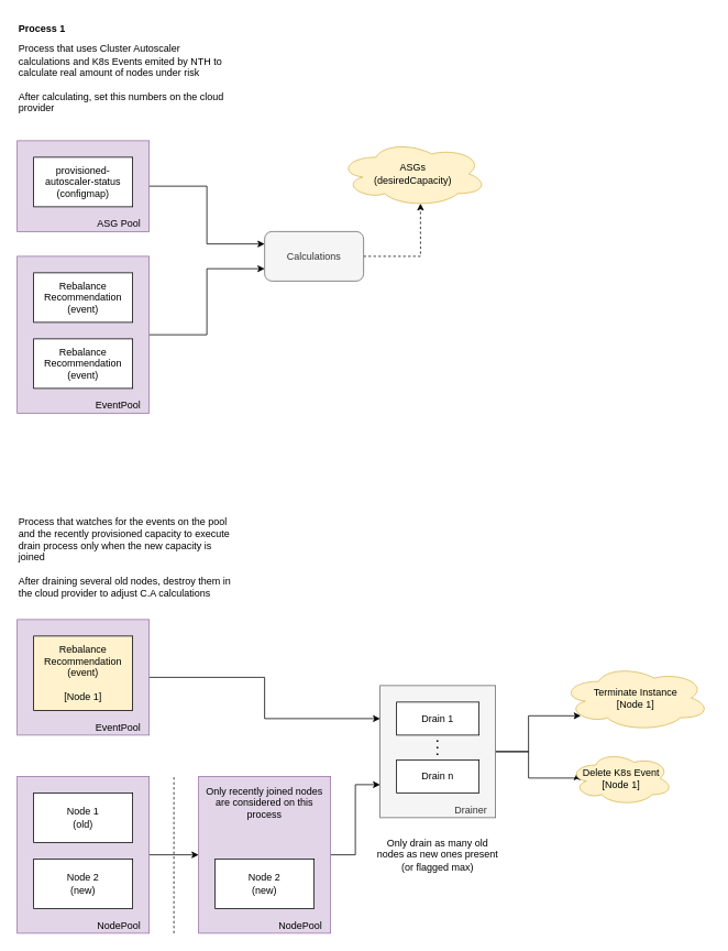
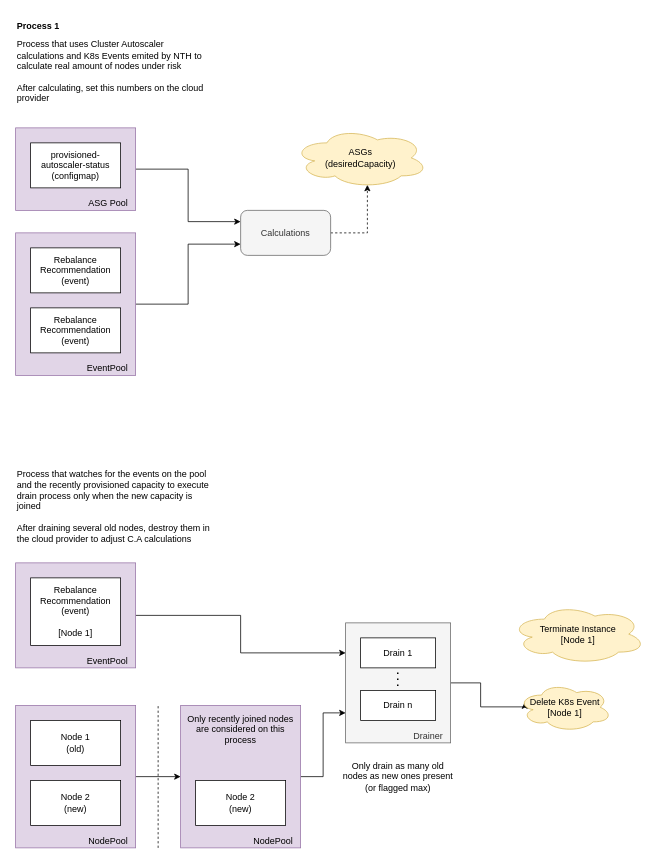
  <mxCell id="0" />
  <mxCell id="1" parent="0" />
  <mxCell id="2" style="edgeStyle=orthogonalEdgeStyle;rounded=0;orthogonalLoop=1;jettySize=auto;html=1;exitX=1;exitY=0.5;exitDx=0;exitDy=0;entryX=0;entryY=0.25;entryDx=0;entryDy=0;" edge="1" parent="1" source="3" target="10"><mxGeometry relative="1" as="geometry" /></mxCell>
  <mxCell id="3" value="&lt;div&gt;ASG Pool&lt;/div&gt;" style="rounded=0;whiteSpace=wrap;html=1;align=right;verticalAlign=bottom;spacingRight=8;fillColor=#e1d5e7;strokeColor=#9673a6;" vertex="1" parent="1"><mxGeometry x="20" y="170" width="160" height="110" as="geometry" /></mxCell>
  <mxCell id="4" style="edgeStyle=orthogonalEdgeStyle;rounded=0;orthogonalLoop=1;jettySize=auto;html=1;entryX=0;entryY=0.75;entryDx=0;entryDy=0;" edge="1" parent="1" source="5" target="10"><mxGeometry relative="1" as="geometry" /></mxCell>
  <mxCell id="5" value="EventPool" style="rounded=0;whiteSpace=wrap;html=1;verticalAlign=bottom;align=right;spacingRight=8;fillColor=#e1d5e7;strokeColor=#9673a6;" vertex="1" parent="1"><mxGeometry x="20" y="310" width="160" height="190" as="geometry" /></mxCell>
  <mxCell id="6" value="&lt;div&gt;Rebalance Recommendation&lt;/div&gt;&lt;div&gt;(event)&lt;/div&gt;" style="rounded=0;whiteSpace=wrap;html=1;" vertex="1" parent="1"><mxGeometry x="40" y="330" width="120" height="60" as="geometry" /></mxCell>
  <mxCell id="7" value="&lt;div&gt;provisioned-autoscaler-status&lt;/div&gt;&lt;div&gt;(configmap)&lt;/div&gt;" style="rounded=0;whiteSpace=wrap;html=1;" vertex="1" parent="1"><mxGeometry x="40" y="190" width="120" height="60" as="geometry" /></mxCell>
  <mxCell id="8" value="&lt;div&gt;Rebalance Recommendation&lt;/div&gt;&lt;div&gt;(event)&lt;/div&gt;" style="rounded=0;whiteSpace=wrap;html=1;" vertex="1" parent="1"><mxGeometry x="40" y="410" width="120" height="60" as="geometry" /></mxCell>
  <mxCell id="9" style="edgeStyle=orthogonalEdgeStyle;rounded=0;orthogonalLoop=1;jettySize=auto;html=1;exitX=1;exitY=0.5;exitDx=0;exitDy=0;entryX=0.55;entryY=0.95;entryDx=0;entryDy=0;entryPerimeter=0;dashed=1;" edge="1" parent="1" source="10" target="11"><mxGeometry relative="1" as="geometry" /></mxCell>
  <mxCell id="10" value="Calculations" style="whiteSpace=wrap;html=1;fillColor=#f5f5f5;fontColor=#333333;strokeColor=#666666;rounded=1;" vertex="1" parent="1"><mxGeometry x="320" y="280" width="120" height="60" as="geometry" /></mxCell>
- <mxCell id="11" value="&lt;div&gt;ASGs&lt;/div&gt;&lt;div&gt;(desiredCapacity)&lt;br&gt;&lt;/div&gt;" style="ellipse;shape=cloud;whiteSpace=wrap;html=1;fillColor=#fff2cc;strokeColor=#d6b656;" vertex="1" parent="1"><mxGeometry x="410" y="170" width="180" height="80" as="geometry" /></mxCell>
+ <mxCell id="11" value="&lt;div&gt;ASGs&lt;/div&gt;&lt;div&gt;(desiredCapacity)&lt;br&gt;&lt;/div&gt;" style="ellipse;shape=cloud;whiteSpace=wrap;html=1;fillColor=#fff2cc;strokeColor=#d6b656;" vertex="1" parent="1"><mxGeometry x="390" y="170" width="180" height="80" as="geometry" /></mxCell>
  <mxCell id="12" value="Process 1" style="text;html=1;strokeColor=none;fillColor=none;align=left;verticalAlign=middle;whiteSpace=wrap;rounded=0;fontStyle=1" vertex="1" parent="1"><mxGeometry x="20" y="20" width="60" height="30" as="geometry" /></mxCell>
  <mxCell id="13" style="edgeStyle=orthogonalEdgeStyle;rounded=0;orthogonalLoop=1;jettySize=auto;html=1;entryX=0;entryY=0.25;entryDx=0;entryDy=0;fontSize=12;" edge="1" parent="1" source="14" target="27"><mxGeometry relative="1" as="geometry" /></mxCell>
  <mxCell id="14" value="EventPool" style="rounded=0;whiteSpace=wrap;html=1;verticalAlign=bottom;align=right;spacingRight=8;strokeColor=#9673a6;fillColor=#e1d5e7;" vertex="1" parent="1"><mxGeometry x="20" y="750" width="160" height="140" as="geometry" /></mxCell>
- <mxCell id="15" value="&lt;div&gt;Rebalance Recommendation&lt;/div&gt;&lt;div&gt;(event)&lt;/div&gt;&lt;div&gt;&lt;br&gt;&lt;/div&gt;&lt;div&gt;[Node 1]&lt;br&gt;&lt;/div&gt;" style="rounded=0;whiteSpace=wrap;html=1;fillColor=#fff2cc;" vertex="1" parent="1"><mxGeometry x="40" y="770" width="120" height="90" as="geometry" /></mxCell>
+ <mxCell id="15" value="&lt;div&gt;Rebalance Recommendation&lt;/div&gt;&lt;div&gt;(event)&lt;/div&gt;&lt;div&gt;&lt;br&gt;&lt;/div&gt;&lt;div&gt;[Node 1]&lt;br&gt;&lt;/div&gt;" style="rounded=0;whiteSpace=wrap;html=1;" vertex="1" parent="1"><mxGeometry x="40" y="770" width="120" height="90" as="geometry" /></mxCell>
  <mxCell id="16" style="edgeStyle=orthogonalEdgeStyle;rounded=0;orthogonalLoop=1;jettySize=auto;html=1;exitX=1;exitY=0.5;exitDx=0;exitDy=0;entryX=0;entryY=0.5;entryDx=0;entryDy=0;" edge="1" parent="1" source="17" target="22"><mxGeometry relative="1" as="geometry" /></mxCell>
  <mxCell id="17" value="NodePool" style="rounded=0;whiteSpace=wrap;html=1;verticalAlign=bottom;align=right;spacingRight=8;fillColor=#e1d5e7;strokeColor=#9673a6;" vertex="1" parent="1"><mxGeometry x="20" y="940" width="160" height="190" as="geometry" /></mxCell>
  <mxCell id="18" value="&lt;div&gt;Node 1&lt;/div&gt;&lt;div&gt;(old)&lt;br&gt;&lt;/div&gt;" style="rounded=0;whiteSpace=wrap;html=1;" vertex="1" parent="1"><mxGeometry x="40" y="960" width="120" height="60" as="geometry" /></mxCell>
  <mxCell id="19" value="&lt;div&gt;Node 2&lt;/div&gt;(new)" style="rounded=0;whiteSpace=wrap;html=1;" vertex="1" parent="1"><mxGeometry x="40" y="1040" width="120" height="60" as="geometry" /></mxCell>
  <mxCell id="20" value="" style="endArrow=none;dashed=1;html=1;rounded=0;" edge="1" parent="1"><mxGeometry width="50" height="50" relative="1" as="geometry"><mxPoint x="210" y="1130" as="sourcePoint" /><mxPoint x="210" y="940" as="targetPoint" /></mxGeometry></mxCell>
  <mxCell id="21" style="edgeStyle=orthogonalEdgeStyle;rounded=0;orthogonalLoop=1;jettySize=auto;html=1;entryX=0;entryY=0.75;entryDx=0;entryDy=0;fontSize=12;" edge="1" parent="1" source="22" target="27"><mxGeometry relative="1" as="geometry" /></mxCell>
  <mxCell id="22" value="NodePool" style="rounded=0;whiteSpace=wrap;html=1;verticalAlign=bottom;align=right;spacingRight=8;fillColor=#e1d5e7;strokeColor=#9673a6;" vertex="1" parent="1"><mxGeometry x="240" y="940" width="160" height="190" as="geometry" /></mxCell>
  <mxCell id="23" value="&lt;div&gt;Node 2&lt;/div&gt;(new)" style="rounded=0;whiteSpace=wrap;html=1;" vertex="1" parent="1"><mxGeometry x="260" y="1040" width="120" height="60" as="geometry" /></mxCell>
  <mxCell id="24" value="Only recently joined nodes are considered on this process" style="text;html=1;strokeColor=none;fillColor=none;align=center;verticalAlign=middle;whiteSpace=wrap;rounded=0;fontSize=12;" vertex="1" parent="1"><mxGeometry x="245" y="947" width="150" height="50" as="geometry" /></mxCell>
- <mxCell id="25" style="edgeStyle=orthogonalEdgeStyle;rounded=0;orthogonalLoop=1;jettySize=auto;html=1;entryX=0.13;entryY=0.77;entryDx=0;entryDy=0;entryPerimeter=0;fontSize=12;" edge="1" parent="1" source="27" target="32"><mxGeometry relative="1" as="geometry" /></mxCell>
  <mxCell id="26" style="edgeStyle=orthogonalEdgeStyle;rounded=0;orthogonalLoop=1;jettySize=auto;html=1;exitX=1;exitY=0.5;exitDx=0;exitDy=0;entryX=0.07;entryY=0.4;entryDx=0;entryDy=0;entryPerimeter=0;fontSize=12;" edge="1" parent="1" source="27" target="33"><mxGeometry relative="1" as="geometry"><Array as="points"><mxPoint x="640" y="910" /><mxPoint x="640" y="942" /></Array></mxGeometry></mxCell>
  <mxCell id="27" value="Drainer" style="rounded=0;whiteSpace=wrap;html=1;fontSize=12;verticalAlign=bottom;align=right;spacingRight=8;fillColor=#f5f5f5;fontColor=#333333;strokeColor=#666666;" vertex="1" parent="1"><mxGeometry x="460" y="830" width="140" height="160" as="geometry" /></mxCell>
  <mxCell id="28" value="Drain 1" style="rounded=0;whiteSpace=wrap;html=1;fontSize=12;" vertex="1" parent="1"><mxGeometry x="480" y="850" width="100" height="40" as="geometry" /></mxCell>
  <mxCell id="29" value="Only drain as many old nodes as new ones present (or flagged max)" style="text;html=1;strokeColor=none;fillColor=none;align=center;verticalAlign=middle;whiteSpace=wrap;rounded=0;fontSize=12;" vertex="1" parent="1"><mxGeometry x="455" y="1010" width="150" height="50" as="geometry" /></mxCell>
  <mxCell id="30" value="Drain n" style="rounded=0;whiteSpace=wrap;html=1;fontSize=12;" vertex="1" parent="1"><mxGeometry x="480" y="920" width="100" height="40" as="geometry" /></mxCell>
  <mxCell id="31" value="" style="endArrow=none;dashed=1;html=1;dashPattern=1 3;strokeWidth=2;rounded=0;fontSize=12;" edge="1" parent="1"><mxGeometry width="50" height="50" relative="1" as="geometry"><mxPoint x="529.5" y="914" as="sourcePoint" /><mxPoint x="529.5" y="894" as="targetPoint" /></mxGeometry></mxCell>
  <mxCell id="32" value="&lt;div&gt;Terminate Instance&lt;/div&gt;&lt;div&gt;[Node 1]&lt;br&gt;&lt;/div&gt;" style="ellipse;shape=cloud;whiteSpace=wrap;html=1;fillColor=#fff2cc;strokeColor=#d6b656;" vertex="1" parent="1"><mxGeometry x="680" y="805" width="180" height="80" as="geometry" /></mxCell>
  <mxCell id="33" value="&lt;div&gt;Delete K8s Event&lt;/div&gt;&lt;div&gt;[Node 1]&lt;br&gt;&lt;/div&gt;" style="ellipse;shape=cloud;whiteSpace=wrap;html=1;fillColor=#fff2cc;strokeColor=#d6b656;" vertex="1" parent="1"><mxGeometry x="690" y="910" width="125" height="65" as="geometry" /></mxCell>
  <mxCell id="34" value="&lt;div&gt;Process that uses Cluster Autoscaler calculations and K8s Events emited by NTH to calculate real amount of nodes under risk&lt;/div&gt;&lt;div&gt;&lt;br&gt;&lt;/div&gt;&lt;div&gt;After calculating, set this numbers on the cloud provider&lt;br&gt;&lt;/div&gt;" style="text;html=1;strokeColor=none;fillColor=none;align=left;verticalAlign=middle;whiteSpace=wrap;rounded=0;fontSize=12;" vertex="1" parent="1"><mxGeometry x="20" y="70" width="260" height="50" as="geometry" /></mxCell>
  <mxCell id="35" value="&lt;div&gt;Process that watches for the events on the pool and the recently provisioned capacity to execute drain process only when the new capacity is joined&lt;br&gt;&lt;/div&gt;&lt;div&gt;&lt;br&gt;&lt;/div&gt;&lt;div&gt;After draining several old nodes, destroy them in the cloud provider to adjust C.A calculations&lt;br&gt;&lt;/div&gt;" style="text;html=1;strokeColor=none;fillColor=none;align=left;verticalAlign=middle;whiteSpace=wrap;rounded=0;fontSize=12;" vertex="1" parent="1"><mxGeometry x="20" y="650" width="260" height="50" as="geometry" /></mxCell>
